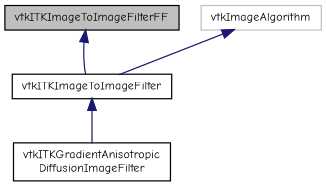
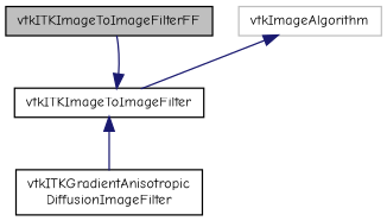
  digraph {
    fontname="Comic Neue"
    node [color=black fontname="Comic Neue" fontsize=10 shape=record]
    edge [color=midnightblue dir=back fontname="Comic Neue" fontsize=10 labelfontname=Helvetica labelfontsize=10 style=solid]
    n1 [fillcolor=grey75 fontcolor=black height=0.2 label=vtkITKImageToImageFilterFF style=filled width=0.4]
    n2 [height=0.2 label="vtkITKGradientAnisotropic\lDiffusionImageFilter" width=0.4]
    n3 [height=0.2 label=vtkITKImageToImageFilter width=0.4]
    n4 [color=grey75 height=0.2 label=vtkImageAlgorithm width=0.4]
-   n1 -> n3
+   n3 -> n1
    n3 -> n2
    n4 -> n3
  }
